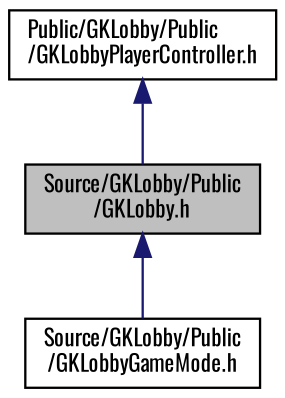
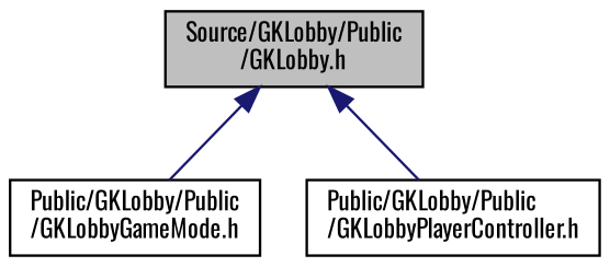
  digraph {
    fontname=Oswald
    node [color=black fillcolor=white fontname=Oswald fontsize=10 shape=record style=filled]
    edge [color=midnightblue dir=back fontname=Oswald fontsize=10 labelfontname=Helvetica labelfontsize=10 style=solid]
    n1 [fillcolor=grey75 fontcolor=black height=0.2 label="Source/GKLobby/Public\l/GKLobby.h" width=0.4]
-   n2 [height=0.2 label="Source/GKLobby/Public\l/GKLobbyGameMode.h" width=0.4]
+   n2 [height=0.2 label="Public/GKLobby/Public\l/GKLobbyGameMode.h" width=0.4]
    n3 [height=0.2 label="Public/GKLobby/Public\l/GKLobbyPlayerController.h" width=0.4]
    n1 -> n2
-   n3 -> n1
+   n1 -> n3
  }
